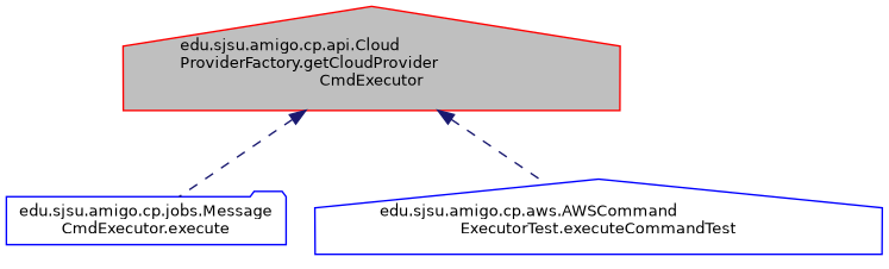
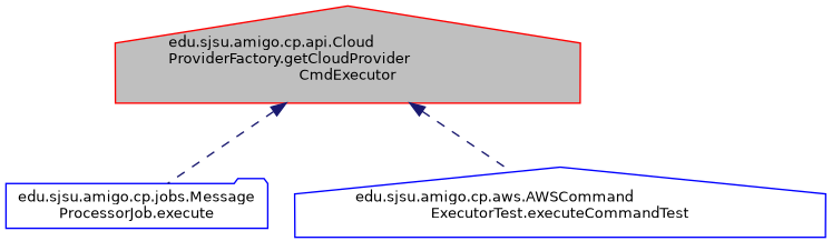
  digraph {
    rankdir=TB
    node [color=blue fillcolor=white fontname=Helvetica fontsize=10 shape=house style=filled]
    edge [color=midnightblue dir=back fontname=Helvetica fontsize=10 labelfontname=Helvetica labelfontsize=10 style=dashed]
    n1 [color=red fillcolor=grey75 fontcolor=black height=0.2 label="edu.sjsu.amigo.cp.api.Cloud\lProviderFactory.getCloudProvider\lCmdExecutor" width=0.4]
-   n2 [height=0.2 label="edu.sjsu.amigo.cp.jobs.Message\lCmdExecutor.execute" shape=folder width=0.4]
+   n2 [height=0.2 label="edu.sjsu.amigo.cp.jobs.Message\lProcessorJob.execute" shape=folder width=0.4]
    n3 [height=0.2 label="edu.sjsu.amigo.cp.aws.AWSCommand\lExecutorTest.executeCommandTest" width=0.4]
    n1 -> n2
    n1 -> n3
  }
